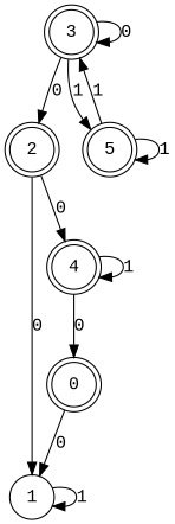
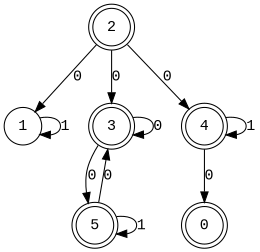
  digraph {
    fontname="Liberation Mono"
    node [fontname="Liberation Mono" shape=doublecircle]
    edge [fontname="Liberation Mono"]
    1 [shape=circle]
    0
    2
    3
    4
    5
    1 -> 1 [label=1]
-   0 -> 1 [label=0]
    2 -> 1 [label=0]
-   3 -> 2 [label=0]
+   2 -> 3 [label=0]
    2 -> 4 [label=0]
    3 -> 3 [label=0]
-   3 -> 5 [label=1]
+   3 -> 5 [label=0]
    4 -> 0 [label=0]
    4 -> 4 [label=1]
-   5 -> 3 [label=1]
+   5 -> 3 [label=0]
    5 -> 5 [label=1]
  }
